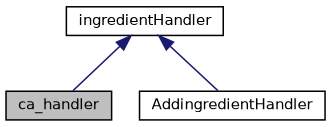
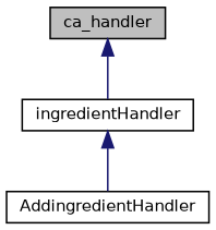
  digraph {
    node [color=black fillcolor=white fontname=Helvetica fontsize=10 shape=record style=filled]
    edge [color=midnightblue dir=back fontname=Helvetica fontsize=10 labelfontname=Helvetica labelfontsize=10 style=solid]
    n1 [fillcolor=grey75 fontcolor=black height=0.2 label=ca_handler width=0.4]
    n2 [height=0.2 label=ingredientHandler width=0.4]
    n3 [height=0.2 label=AddingredientHandler width=0.4]
-   n2 -> n1
+   n1 -> n2
    n2 -> n3
  }
